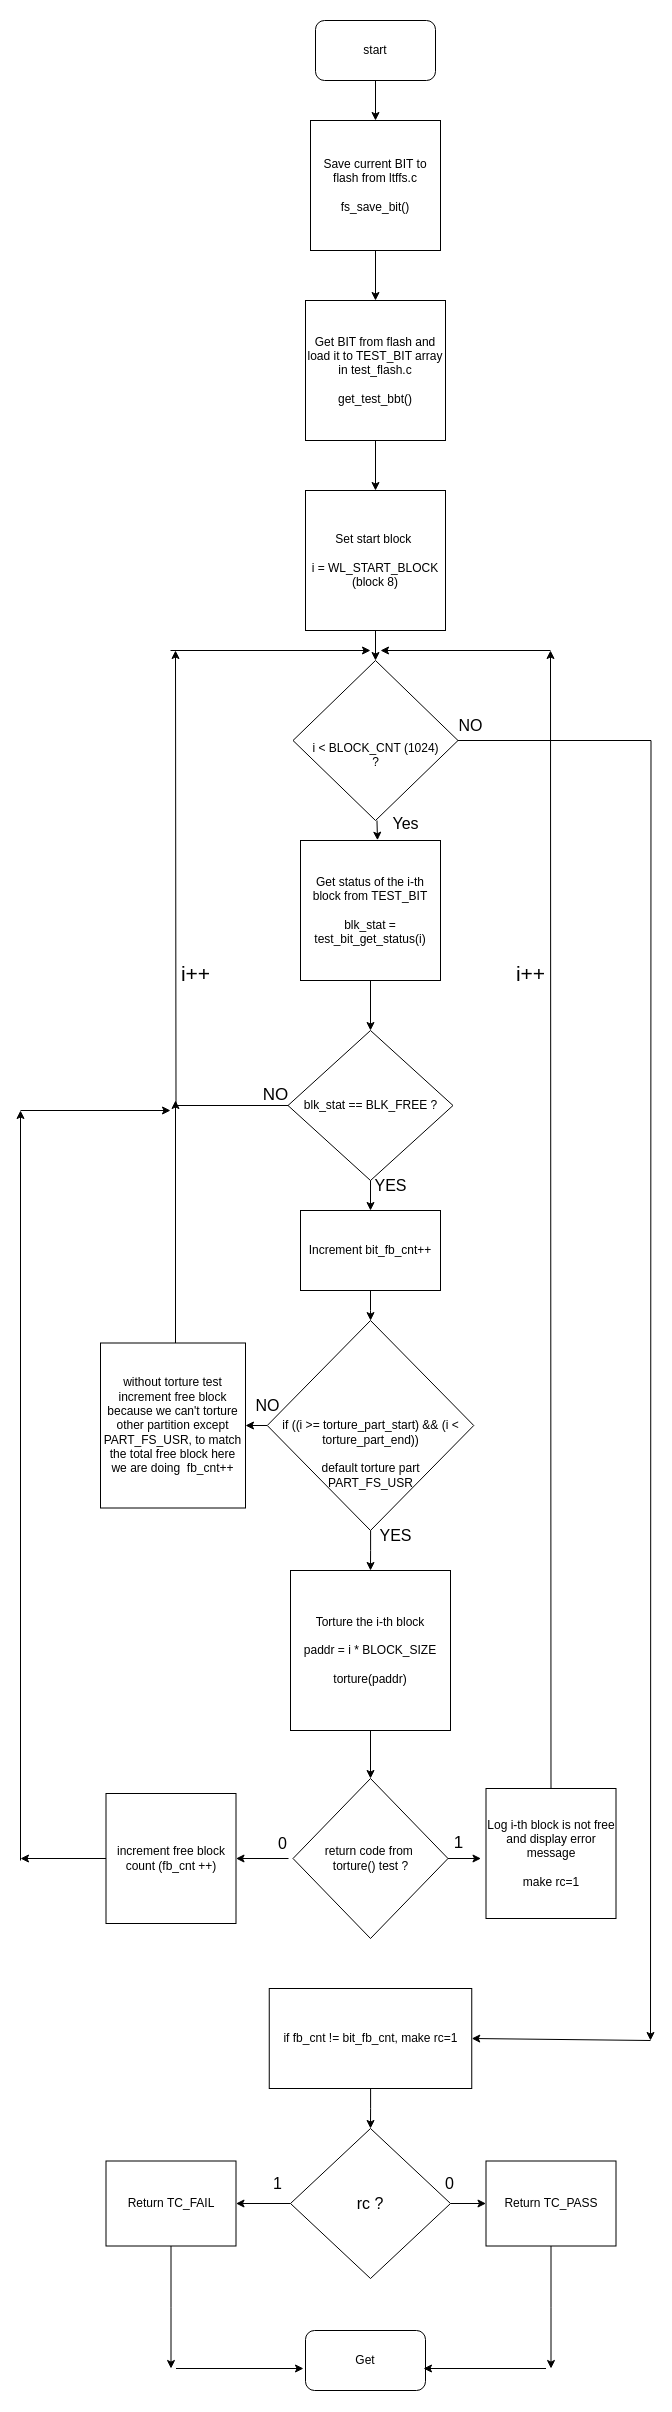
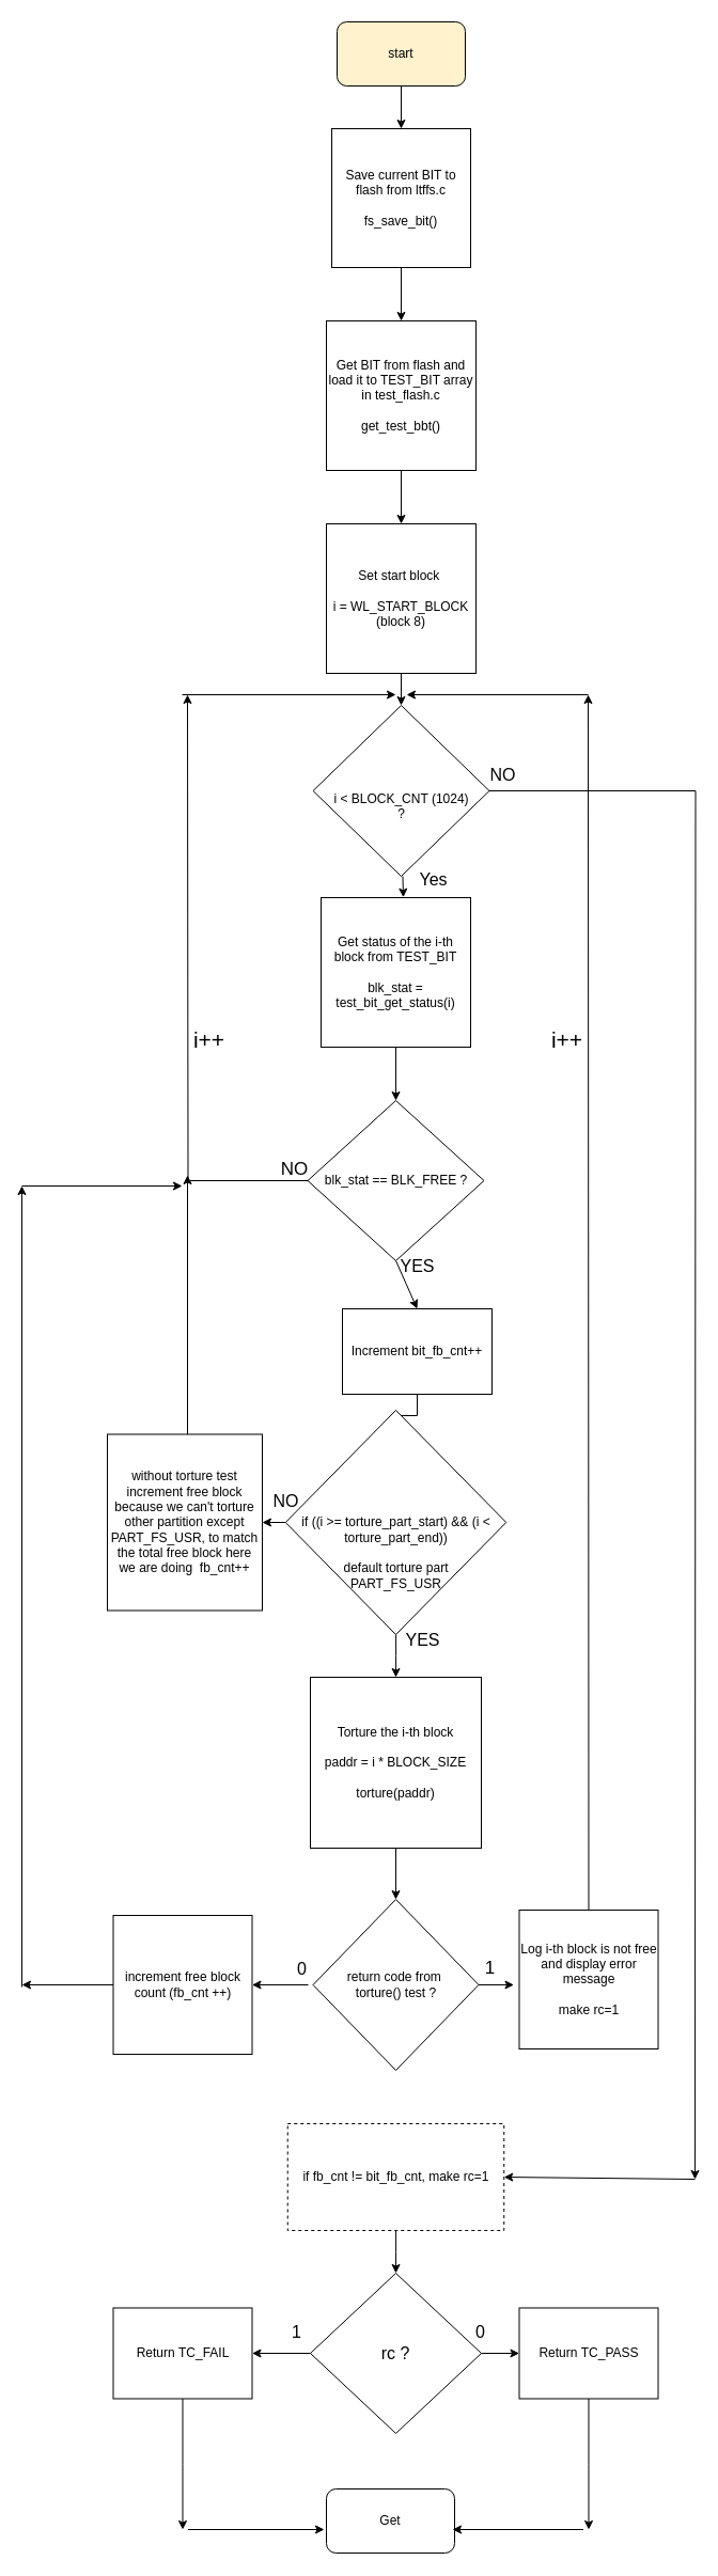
  <mxCell id="0" />
  <mxCell id="1" parent="0" />
  <mxCell id="2" style="edgeStyle=orthogonalEdgeStyle;rounded=0;orthogonalLoop=1;jettySize=auto;html=1;exitX=0.5;exitY=1;exitDx=0;exitDy=0;entryX=0.5;entryY=0;entryDx=0;entryDy=0;" parent="1" source="3" target="5" edge="1"><mxGeometry relative="1" as="geometry" /></mxCell>
- <mxCell id="3" value="start" style="rounded=1;whiteSpace=wrap;html=1;" parent="1" vertex="1"><mxGeometry x="315" y="20" width="120" height="60" as="geometry" /></mxCell>
+ <mxCell id="3" value="start" style="rounded=1;whiteSpace=wrap;html=1;fillColor=#fff2cc;" parent="1" vertex="1"><mxGeometry x="315" y="20" width="120" height="60" as="geometry" /></mxCell>
  <mxCell id="4" style="edgeStyle=orthogonalEdgeStyle;rounded=0;orthogonalLoop=1;jettySize=auto;html=1;exitX=0.5;exitY=1;exitDx=0;exitDy=0;entryX=0.5;entryY=0;entryDx=0;entryDy=0;" parent="1" source="5" target="7" edge="1"><mxGeometry relative="1" as="geometry" /></mxCell>
  <mxCell id="5" value="Save current BIT to flash from ltffs.c&lt;div&gt;&lt;br&gt;&lt;/div&gt;&lt;div&gt;fs_save_bit()&lt;br&gt;&lt;/div&gt;" style="whiteSpace=wrap;html=1;aspect=fixed;" parent="1" vertex="1"><mxGeometry x="310" y="120" width="130" height="130" as="geometry" /></mxCell>
  <mxCell id="6" style="edgeStyle=orthogonalEdgeStyle;rounded=0;orthogonalLoop=1;jettySize=auto;html=1;exitX=0.5;exitY=1;exitDx=0;exitDy=0;entryX=0.5;entryY=0;entryDx=0;entryDy=0;" parent="1" source="7" target="9" edge="1"><mxGeometry relative="1" as="geometry" /></mxCell>
  <mxCell id="7" value="Get BIT from flash and load it to TEST_BIT array in test_flash.c&lt;br&gt;&lt;br&gt;get_test_bbt()" style="whiteSpace=wrap;html=1;aspect=fixed;" parent="1" vertex="1"><mxGeometry x="305" y="300" width="140" height="140" as="geometry" /></mxCell>
  <mxCell id="8" value="" style="edgeStyle=orthogonalEdgeStyle;rounded=0;orthogonalLoop=1;jettySize=auto;html=1;" parent="1" source="9" target="32" edge="1"><mxGeometry relative="1" as="geometry" /></mxCell>
  <mxCell id="9" value="Set start block&amp;nbsp;&lt;div&gt;&lt;br&gt;&lt;/div&gt;&lt;div&gt;i =&amp;nbsp;WL_START_BLOCK&lt;/div&gt;&lt;div&gt;(block 8)&lt;/div&gt;" style="whiteSpace=wrap;html=1;aspect=fixed;" parent="1" vertex="1"><mxGeometry x="305" y="490" width="140" height="140" as="geometry" /></mxCell>
  <mxCell id="10" style="edgeStyle=orthogonalEdgeStyle;rounded=0;orthogonalLoop=1;jettySize=auto;html=1;" parent="1" source="11" edge="1"><mxGeometry relative="1" as="geometry"><mxPoint x="175" y="650" as="targetPoint" /></mxGeometry></mxCell>
  <mxCell id="11" value="blk_stat == BLK_FREE ?" style="rhombus;whiteSpace=wrap;html=1;" parent="1" vertex="1"><mxGeometry x="287.5" y="1030" width="165" height="150" as="geometry" /></mxCell>
  <mxCell id="12" style="edgeStyle=orthogonalEdgeStyle;rounded=0;orthogonalLoop=1;jettySize=auto;html=1;exitX=0.5;exitY=1;exitDx=0;exitDy=0;entryX=0.5;entryY=0;entryDx=0;entryDy=0;" parent="1" source="13" target="11" edge="1"><mxGeometry relative="1" as="geometry" /></mxCell>
  <mxCell id="13" value="Get status of the i-th block from TEST_BIT&lt;br&gt;&lt;br&gt;blk_stat = test_bit_get_status(i)" style="whiteSpace=wrap;html=1;aspect=fixed;" parent="1" vertex="1"><mxGeometry x="300" y="840" width="140" height="140" as="geometry" /></mxCell>
  <mxCell id="14" value="" style="endArrow=classic;html=1;rounded=0;" parent="1" edge="1"><mxGeometry width="50" height="50" relative="1" as="geometry"><mxPoint x="170" y="650" as="sourcePoint" /><mxPoint x="370" y="650" as="targetPoint" /></mxGeometry></mxCell>
  <mxCell id="15" value="NO" style="text;html=1;align=center;verticalAlign=middle;resizable=0;points=[];autosize=1;strokeColor=none;fillColor=none;fontSize=17;" parent="1" vertex="1"><mxGeometry x="250" y="1080" width="50" height="30" as="geometry" /></mxCell>
  <mxCell id="16" value="i++" style="text;html=1;align=center;verticalAlign=middle;resizable=0;points=[];autosize=1;strokeColor=none;fillColor=none;fontSize=21;" parent="1" vertex="1"><mxGeometry x="170" y="953" width="50" height="40" as="geometry" /></mxCell>
  <mxCell id="17" value="" style="edgeStyle=orthogonalEdgeStyle;rounded=0;orthogonalLoop=1;jettySize=auto;html=1;" parent="1" source="18" target="21" edge="1"><mxGeometry relative="1" as="geometry" /></mxCell>
  <mxCell id="18" value="Torture the i-th block&lt;div&gt;&lt;br&gt;paddr = i * BLOCK_SIZE&lt;br&gt;&lt;br&gt;torture(paddr)&lt;br&gt;&lt;/div&gt;" style="whiteSpace=wrap;html=1;aspect=fixed;" parent="1" vertex="1"><mxGeometry x="290" y="1570" width="160" height="160" as="geometry" /></mxCell>
  <mxCell id="19" style="edgeStyle=orthogonalEdgeStyle;rounded=0;orthogonalLoop=1;jettySize=auto;html=1;entryX=1;entryY=0.5;entryDx=0;entryDy=0;" parent="1" edge="1"><mxGeometry relative="1" as="geometry"><mxPoint x="288" y="1858" as="sourcePoint" /><mxPoint x="235.5" y="1858" as="targetPoint" /></mxGeometry></mxCell>
  <mxCell id="20" style="edgeStyle=orthogonalEdgeStyle;rounded=0;orthogonalLoop=1;jettySize=auto;html=1;entryX=0;entryY=0.5;entryDx=0;entryDy=0;" parent="1" edge="1"><mxGeometry relative="1" as="geometry"><mxPoint x="443" y="1858" as="sourcePoint" /><mxPoint x="480.5" y="1858" as="targetPoint" /></mxGeometry></mxCell>
  <mxCell id="21" value="return code from&amp;nbsp;&lt;div&gt;torture() test ?&lt;/div&gt;" style="rhombus;whiteSpace=wrap;html=1;" parent="1" vertex="1"><mxGeometry x="292.5" y="1778" width="155" height="160" as="geometry" /></mxCell>
  <mxCell id="22" value="YES" style="text;html=1;align=center;verticalAlign=middle;resizable=0;points=[];autosize=1;strokeColor=none;fillColor=none;fontSize=16;" parent="1" vertex="1"><mxGeometry x="360" y="1170" width="60" height="30" as="geometry" /></mxCell>
  <mxCell id="23" style="edgeStyle=orthogonalEdgeStyle;rounded=0;orthogonalLoop=1;jettySize=auto;html=1;" parent="1" edge="1"><mxGeometry relative="1" as="geometry"><mxPoint x="175" y="1100" as="targetPoint" /><mxPoint x="175" y="1405" as="sourcePoint" /></mxGeometry></mxCell>
  <mxCell id="24" value="&lt;div&gt;increment free block count (fb_cnt ++)&lt;/div&gt;" style="whiteSpace=wrap;html=1;aspect=fixed;" parent="1" vertex="1"><mxGeometry x="105.5" y="1793" width="130" height="130" as="geometry" /></mxCell>
  <mxCell id="25" style="edgeStyle=orthogonalEdgeStyle;rounded=0;orthogonalLoop=1;jettySize=auto;html=1;exitX=0.5;exitY=0;exitDx=0;exitDy=0;" parent="1" source="26" edge="1"><mxGeometry relative="1" as="geometry"><mxPoint x="550" y="650" as="targetPoint" /><mxPoint x="550" y="1400" as="sourcePoint" /></mxGeometry></mxCell>
  <mxCell id="26" value="Log i-th block is not free and display error message&lt;br&gt;&lt;br&gt;make rc=1" style="whiteSpace=wrap;html=1;aspect=fixed;" parent="1" vertex="1"><mxGeometry x="485.5" y="1788" width="130" height="130" as="geometry" /></mxCell>
  <mxCell id="27" value="" style="endArrow=classic;html=1;rounded=0;" parent="1" edge="1"><mxGeometry width="50" height="50" relative="1" as="geometry"><mxPoint x="550" y="650" as="sourcePoint" /><mxPoint x="380" y="650" as="targetPoint" /></mxGeometry></mxCell>
  <mxCell id="28" value="1" style="text;html=1;align=center;verticalAlign=middle;resizable=0;points=[];autosize=1;strokeColor=none;fillColor=none;fontSize=17;" parent="1" vertex="1"><mxGeometry x="443.25" y="1828" width="30" height="30" as="geometry" /></mxCell>
  <mxCell id="29" value="0" style="text;html=1;align=center;verticalAlign=middle;resizable=0;points=[];autosize=1;strokeColor=none;fillColor=none;fontSize=16;" parent="1" vertex="1"><mxGeometry x="266.75" y="1828" width="30" height="30" as="geometry" /></mxCell>
  <mxCell id="30" value="i++" style="text;html=1;align=center;verticalAlign=middle;resizable=0;points=[];autosize=1;strokeColor=none;fillColor=none;fontSize=21;" parent="1" vertex="1"><mxGeometry x="505" y="953" width="50" height="40" as="geometry" /></mxCell>
  <mxCell id="31" style="edgeStyle=orthogonalEdgeStyle;rounded=0;orthogonalLoop=1;jettySize=auto;html=1;" parent="1" source="32" edge="1"><mxGeometry relative="1" as="geometry"><mxPoint x="650" y="2040" as="targetPoint" /></mxGeometry></mxCell>
  <mxCell id="32" value="&lt;br&gt;&lt;br&gt;i &amp;lt; BLOCK_CNT (1024)&lt;br&gt;?" style="rhombus;whiteSpace=wrap;html=1;" parent="1" vertex="1"><mxGeometry x="292.5" y="660" width="165" height="160" as="geometry" /></mxCell>
  <mxCell id="33" value="" style="endArrow=classic;html=1;rounded=0;entryX=0.55;entryY=-0.002;entryDx=0;entryDy=0;exitX=0.53;exitY=1;exitDx=0;exitDy=0;entryPerimeter=0;exitPerimeter=0;" parent="1" target="13" edge="1"><mxGeometry width="50" height="50" relative="1" as="geometry"><mxPoint x="376.47" y="820" as="sourcePoint" /><mxPoint x="373.52" y="839.58" as="targetPoint" /></mxGeometry></mxCell>
  <mxCell id="34" value="&lt;font style=&quot;font-size: 16px;&quot;&gt;Yes&lt;/font&gt;" style="text;html=1;align=center;verticalAlign=middle;resizable=0;points=[];autosize=1;strokeColor=none;fillColor=none;" parent="1" vertex="1"><mxGeometry x="380" y="808" width="50" height="30" as="geometry" /></mxCell>
  <mxCell id="35" value="&lt;font style=&quot;font-size: 16px;&quot;&gt;NO&lt;/font&gt;" style="text;html=1;align=center;verticalAlign=middle;resizable=0;points=[];autosize=1;strokeColor=none;fillColor=none;" parent="1" vertex="1"><mxGeometry x="445" y="710" width="50" height="30" as="geometry" /></mxCell>
  <mxCell id="36" value="" style="edgeStyle=orthogonalEdgeStyle;rounded=0;orthogonalLoop=1;jettySize=auto;html=1;" parent="1" source="37" target="41" edge="1"><mxGeometry relative="1" as="geometry" /></mxCell>
- <mxCell id="37" value="if fb_cnt != bit_fb_cnt, make rc=1" style="rounded=0;whiteSpace=wrap;html=1;" parent="1" vertex="1"><mxGeometry x="268.75" y="1988" width="202.5" height="100" as="geometry" /></mxCell>
+ <mxCell id="37" value="if fb_cnt != bit_fb_cnt, make rc=1" style="rounded=0;whiteSpace=wrap;html=1;dashed=1;" parent="1" vertex="1"><mxGeometry x="268.75" y="1988" width="202.5" height="100" as="geometry" /></mxCell>
  <mxCell id="38" value="" style="endArrow=classic;html=1;rounded=0;entryX=1;entryY=0.5;entryDx=0;entryDy=0;" parent="1" target="37" edge="1"><mxGeometry width="50" height="50" relative="1" as="geometry"><mxPoint x="650" y="2040" as="sourcePoint" /><mxPoint x="544.5" y="1788" as="targetPoint" /></mxGeometry></mxCell>
  <mxCell id="39" value="" style="edgeStyle=orthogonalEdgeStyle;rounded=0;orthogonalLoop=1;jettySize=auto;html=1;" parent="1" source="41" target="43" edge="1"><mxGeometry relative="1" as="geometry" /></mxCell>
  <mxCell id="40" value="" style="edgeStyle=orthogonalEdgeStyle;rounded=0;orthogonalLoop=1;jettySize=auto;html=1;" parent="1" source="41" target="45" edge="1"><mxGeometry relative="1" as="geometry" /></mxCell>
  <mxCell id="41" value="&lt;font style=&quot;font-size: 16px;&quot;&gt;rc ?&lt;/font&gt;" style="rhombus;whiteSpace=wrap;html=1;" parent="1" vertex="1"><mxGeometry x="290" y="2128" width="160" height="150" as="geometry" /></mxCell>
  <mxCell id="42" style="edgeStyle=orthogonalEdgeStyle;rounded=0;orthogonalLoop=1;jettySize=auto;html=1;" parent="1" source="43" edge="1"><mxGeometry relative="1" as="geometry"><mxPoint x="170.5" y="2368" as="targetPoint" /></mxGeometry></mxCell>
  <mxCell id="43" value="Return&amp;nbsp;TC_FAIL" style="rounded=0;whiteSpace=wrap;html=1;" parent="1" vertex="1"><mxGeometry x="105.5" y="2160.5" width="130" height="85" as="geometry" /></mxCell>
  <mxCell id="44" style="edgeStyle=orthogonalEdgeStyle;rounded=0;orthogonalLoop=1;jettySize=auto;html=1;" parent="1" source="45" edge="1"><mxGeometry relative="1" as="geometry"><mxPoint x="550.5" y="2368" as="targetPoint" /></mxGeometry></mxCell>
  <mxCell id="45" value="Return&amp;nbsp;TC_PASS" style="rounded=0;whiteSpace=wrap;html=1;" parent="1" vertex="1"><mxGeometry x="485.5" y="2160.5" width="130" height="85" as="geometry" /></mxCell>
  <mxCell id="46" value="Get" style="rounded=1;whiteSpace=wrap;html=1;" parent="1" vertex="1"><mxGeometry x="305" y="2330" width="120" height="60" as="geometry" /></mxCell>
  <mxCell id="47" value="" style="endArrow=classic;html=1;rounded=0;entryX=0;entryY=0.5;entryDx=0;entryDy=0;" parent="1" edge="1"><mxGeometry width="50" height="50" relative="1" as="geometry"><mxPoint x="175.5" y="2368" as="sourcePoint" /><mxPoint x="303" y="2368" as="targetPoint" /></mxGeometry></mxCell>
  <mxCell id="48" value="" style="endArrow=classic;html=1;rounded=0;entryX=1;entryY=0.5;entryDx=0;entryDy=0;" parent="1" edge="1"><mxGeometry width="50" height="50" relative="1" as="geometry"><mxPoint x="545.5" y="2368" as="sourcePoint" /><mxPoint x="423" y="2368" as="targetPoint" /></mxGeometry></mxCell>
  <mxCell id="49" value="&lt;font style=&quot;font-size: 16px;&quot;&gt;1&lt;/font&gt;" style="text;html=1;align=center;verticalAlign=middle;resizable=0;points=[];autosize=1;strokeColor=none;fillColor=none;" parent="1" vertex="1"><mxGeometry x="261.75" y="2168" width="30" height="30" as="geometry" /></mxCell>
  <mxCell id="50" value="&lt;font style=&quot;font-size: 16px;&quot;&gt;0&lt;/font&gt;" style="text;html=1;align=center;verticalAlign=middle;resizable=0;points=[];autosize=1;strokeColor=none;fillColor=none;" parent="1" vertex="1"><mxGeometry x="434.25" y="2168" width="30" height="30" as="geometry" /></mxCell>
  <mxCell id="51" value="" style="edgeStyle=orthogonalEdgeStyle;rounded=0;orthogonalLoop=1;jettySize=auto;html=1;" parent="1" source="52" target="55" edge="1"><mxGeometry relative="1" as="geometry" /></mxCell>
- <mxCell id="52" value="Increment bit_fb_cnt++" style="rounded=0;whiteSpace=wrap;html=1;" parent="1" vertex="1"><mxGeometry x="300" y="1210" width="140" height="80" as="geometry" /></mxCell>
+ <mxCell id="52" value="Increment bit_fb_cnt++" style="rounded=0;whiteSpace=wrap;html=1;" parent="1" vertex="1"><mxGeometry x="320" y="1225" width="140" height="80" as="geometry" /></mxCell>
  <mxCell id="53" value="" style="edgeStyle=orthogonalEdgeStyle;rounded=0;orthogonalLoop=1;jettySize=auto;html=1;" parent="1" source="55" target="56" edge="1"><mxGeometry relative="1" as="geometry" /></mxCell>
  <mxCell id="54" value="" style="edgeStyle=orthogonalEdgeStyle;rounded=0;orthogonalLoop=1;jettySize=auto;html=1;" parent="1" source="55" target="18" edge="1"><mxGeometry relative="1" as="geometry" /></mxCell>
  <mxCell id="55" value="&lt;br&gt;&lt;br&gt;&lt;br&gt;&lt;br&gt;if ((i &amp;gt;= torture_part_start) &amp;amp;&amp;amp; (i &amp;lt; torture_part_end))&lt;br&gt;&lt;br&gt;default torture part &lt;br&gt;PART_FS_USR" style="rhombus;whiteSpace=wrap;html=1;" parent="1" vertex="1"><mxGeometry x="266.75" y="1320" width="206.5" height="210" as="geometry" /></mxCell>
  <mxCell id="56" value="without torture test increment free block because we can't torture other partition except PART_FS_USR, to match the total free block here we are doing&amp;nbsp; fb_cnt++" style="rounded=0;whiteSpace=wrap;html=1;" parent="1" vertex="1"><mxGeometry x="100" y="1342.5" width="145" height="165" as="geometry" /></mxCell>
  <mxCell id="57" value="" style="endArrow=classic;html=1;rounded=0;exitX=0.167;exitY=0.333;exitDx=0;exitDy=0;exitPerimeter=0;entryX=0.5;entryY=0;entryDx=0;entryDy=0;" parent="1" source="22" target="52" edge="1"><mxGeometry width="50" height="50" relative="1" as="geometry"><mxPoint x="400" y="1270" as="sourcePoint" /><mxPoint x="450" y="1220" as="targetPoint" /></mxGeometry></mxCell>
  <mxCell id="58" value="" style="endArrow=classic;html=1;rounded=0;" parent="1" edge="1"><mxGeometry width="50" height="50" relative="1" as="geometry"><mxPoint x="20" y="1860" as="sourcePoint" /><mxPoint x="20" y="1110" as="targetPoint" /></mxGeometry></mxCell>
  <mxCell id="59" value="" style="endArrow=classic;html=1;rounded=0;" parent="1" edge="1"><mxGeometry width="50" height="50" relative="1" as="geometry"><mxPoint x="20" y="1110" as="sourcePoint" /><mxPoint x="170" y="1110" as="targetPoint" /></mxGeometry></mxCell>
  <mxCell id="60" value="" style="endArrow=classic;html=1;rounded=0;exitX=0;exitY=0.5;exitDx=0;exitDy=0;" parent="1" source="24" edge="1"><mxGeometry width="50" height="50" relative="1" as="geometry"><mxPoint x="400" y="1730" as="sourcePoint" /><mxPoint x="20" y="1858" as="targetPoint" /></mxGeometry></mxCell>
  <mxCell id="61" value="&lt;font style=&quot;font-size: 16px;&quot;&gt;YES&lt;/font&gt;" style="text;html=1;align=center;verticalAlign=middle;resizable=0;points=[];autosize=1;strokeColor=none;fillColor=none;" parent="1" vertex="1"><mxGeometry x="365" y="1520" width="60" height="30" as="geometry" /></mxCell>
  <mxCell id="62" value="&lt;font style=&quot;font-size: 16px;&quot;&gt;NO&lt;/font&gt;" style="text;html=1;align=center;verticalAlign=middle;resizable=0;points=[];autosize=1;strokeColor=none;fillColor=none;" parent="1" vertex="1"><mxGeometry x="241.75" y="1390" width="50" height="30" as="geometry" /></mxCell>
